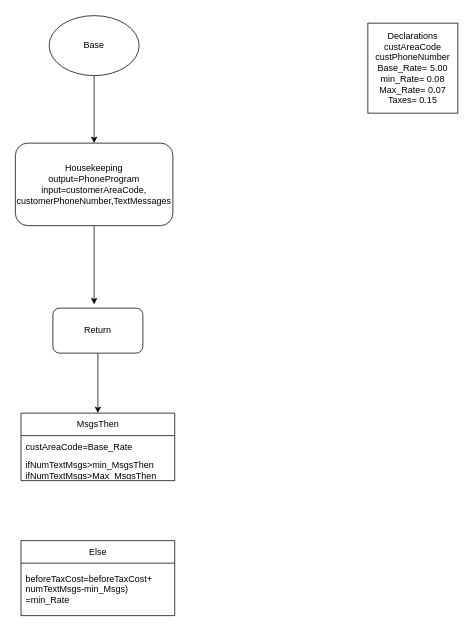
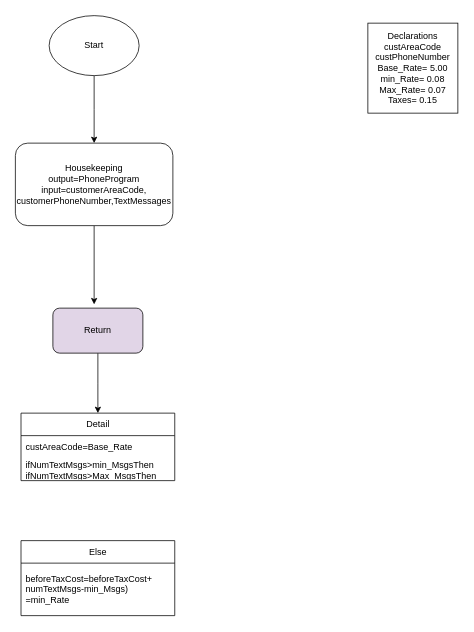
  <mxCell id="0" />
  <mxCell id="1" parent="0" />
  <mxCell id="2" value="Declarations&lt;div&gt;custAreaCode&lt;/div&gt;&lt;div&gt;custPhoneNumber&lt;/div&gt;&lt;div&gt;Base_Rate= 5.00&lt;/div&gt;&lt;div&gt;min_Rate= 0.08&lt;/div&gt;&lt;div&gt;Max_Rate= 0.07&lt;/div&gt;&lt;div&gt;Taxes= 0.15&lt;/div&gt;" style="whiteSpace=wrap;html=1;aspect=fixed;" vertex="1" parent="1"><mxGeometry x="490" y="30" width="120" height="120" as="geometry" /></mxCell>
  <mxCell id="3" value="" style="edgeStyle=orthogonalEdgeStyle;rounded=0;orthogonalLoop=1;jettySize=auto;html=1;" edge="1" parent="1" source="4"><mxGeometry relative="1" as="geometry"><mxPoint x="125" y="190" as="targetPoint" /></mxGeometry></mxCell>
- <mxCell id="4" value="Base" style="ellipse;whiteSpace=wrap;html=1;" vertex="1" parent="1"><mxGeometry x="65" y="20" width="120" height="80" as="geometry" /></mxCell>
+ <mxCell id="4" value="Start" style="ellipse;whiteSpace=wrap;html=1;" vertex="1" parent="1"><mxGeometry x="65" y="20" width="120" height="80" as="geometry" /></mxCell>
  <mxCell id="5" value="" style="edgeStyle=orthogonalEdgeStyle;rounded=0;orthogonalLoop=1;jettySize=auto;html=1;" edge="1" parent="1" source="6"><mxGeometry relative="1" as="geometry"><mxPoint x="125" y="405" as="targetPoint" /></mxGeometry></mxCell>
  <mxCell id="6" value="Housekeeping&lt;div&gt;output=PhoneProgram&lt;/div&gt;&lt;div&gt;input=customerAreaCode, customerPhoneNumber,TextMessages&lt;/div&gt;" style="rounded=1;whiteSpace=wrap;html=1;" vertex="1" parent="1"><mxGeometry x="20" y="190" width="210" height="110" as="geometry" /></mxCell>
  <mxCell id="7" value="" style="edgeStyle=orthogonalEdgeStyle;rounded=0;orthogonalLoop=1;jettySize=auto;html=1;" edge="1" parent="1" source="8"><mxGeometry relative="1" as="geometry"><mxPoint x="130" y="550" as="targetPoint" /></mxGeometry></mxCell>
- <mxCell id="8" value="Return" style="rounded=1;whiteSpace=wrap;html=1;" vertex="1" parent="1"><mxGeometry x="70" y="410" width="120" height="60" as="geometry" /></mxCell>
- <mxCell id="9" value="MsgsThen" style="swimlane;fontStyle=0;childLayout=stackLayout;horizontal=1;startSize=30;horizontalStack=0;resizeParent=1;resizeParentMax=0;resizeLast=0;collapsible=1;marginBottom=0;whiteSpace=wrap;html=1;" vertex="1" parent="1"><mxGeometry x="27.5" y="550" width="205" height="90" as="geometry" /></mxCell>
+ <mxCell id="8" value="Return" style="rounded=1;whiteSpace=wrap;html=1;fillColor=#e1d5e7;" vertex="1" parent="1"><mxGeometry x="70" y="410" width="120" height="60" as="geometry" /></mxCell>
+ <mxCell id="9" value="Detail" style="swimlane;fontStyle=0;childLayout=stackLayout;horizontal=1;startSize=30;horizontalStack=0;resizeParent=1;resizeParentMax=0;resizeLast=0;collapsible=1;marginBottom=0;whiteSpace=wrap;html=1;" vertex="1" parent="1"><mxGeometry x="27.5" y="550" width="205" height="90" as="geometry" /></mxCell>
  <mxCell id="10" value="custAreaCode=Base_Rate" style="text;strokeColor=none;fillColor=none;align=left;verticalAlign=middle;spacingLeft=4;spacingRight=4;overflow=hidden;points=[[0,0.5],[1,0.5]];portConstraint=eastwest;rotatable=0;whiteSpace=wrap;html=1;" vertex="1" parent="9"><mxGeometry y="30" width="205" height="30" as="geometry" /></mxCell>
  <mxCell id="11" value="ifNumTextMsgs&amp;gt;min_MsgsThen&lt;div&gt;ifNumTextMsgs&amp;gt;Max_MsgsThen&lt;/div&gt;&lt;div&gt;beforeTaxCost=beforeTaxCost+&lt;/div&gt;&lt;div&gt;(Max_Msgs-min_Msgs) *min_Rate+&lt;/div&gt;&lt;div&gt;&lt;br&gt;&lt;/div&gt;" style="text;strokeColor=none;fillColor=none;align=left;verticalAlign=middle;spacingLeft=4;spacingRight=4;overflow=hidden;points=[[0,0.5],[1,0.5]];portConstraint=eastwest;rotatable=0;whiteSpace=wrap;html=1;" vertex="1" parent="9"><mxGeometry y="60" width="205" height="30" as="geometry" /></mxCell>
  <mxCell id="12" value="Else" style="swimlane;fontStyle=0;childLayout=stackLayout;horizontal=1;startSize=30;horizontalStack=0;resizeParent=1;resizeParentMax=0;resizeLast=0;collapsible=1;marginBottom=0;whiteSpace=wrap;html=1;" vertex="1" parent="1"><mxGeometry x="27.5" y="720" width="205" height="100" as="geometry" /></mxCell>
  <mxCell id="13" value="beforeTaxCost=beforeTaxCost+&lt;div&gt;numTextMsgs-min_Msgs) =min_Rate&lt;/div&gt;" style="text;strokeColor=none;fillColor=none;align=left;verticalAlign=middle;spacingLeft=4;spacingRight=4;overflow=hidden;points=[[0,0.5],[1,0.5]];portConstraint=eastwest;rotatable=0;whiteSpace=wrap;html=1;" vertex="1" parent="12"><mxGeometry y="30" width="205" height="70" as="geometry" /></mxCell>
